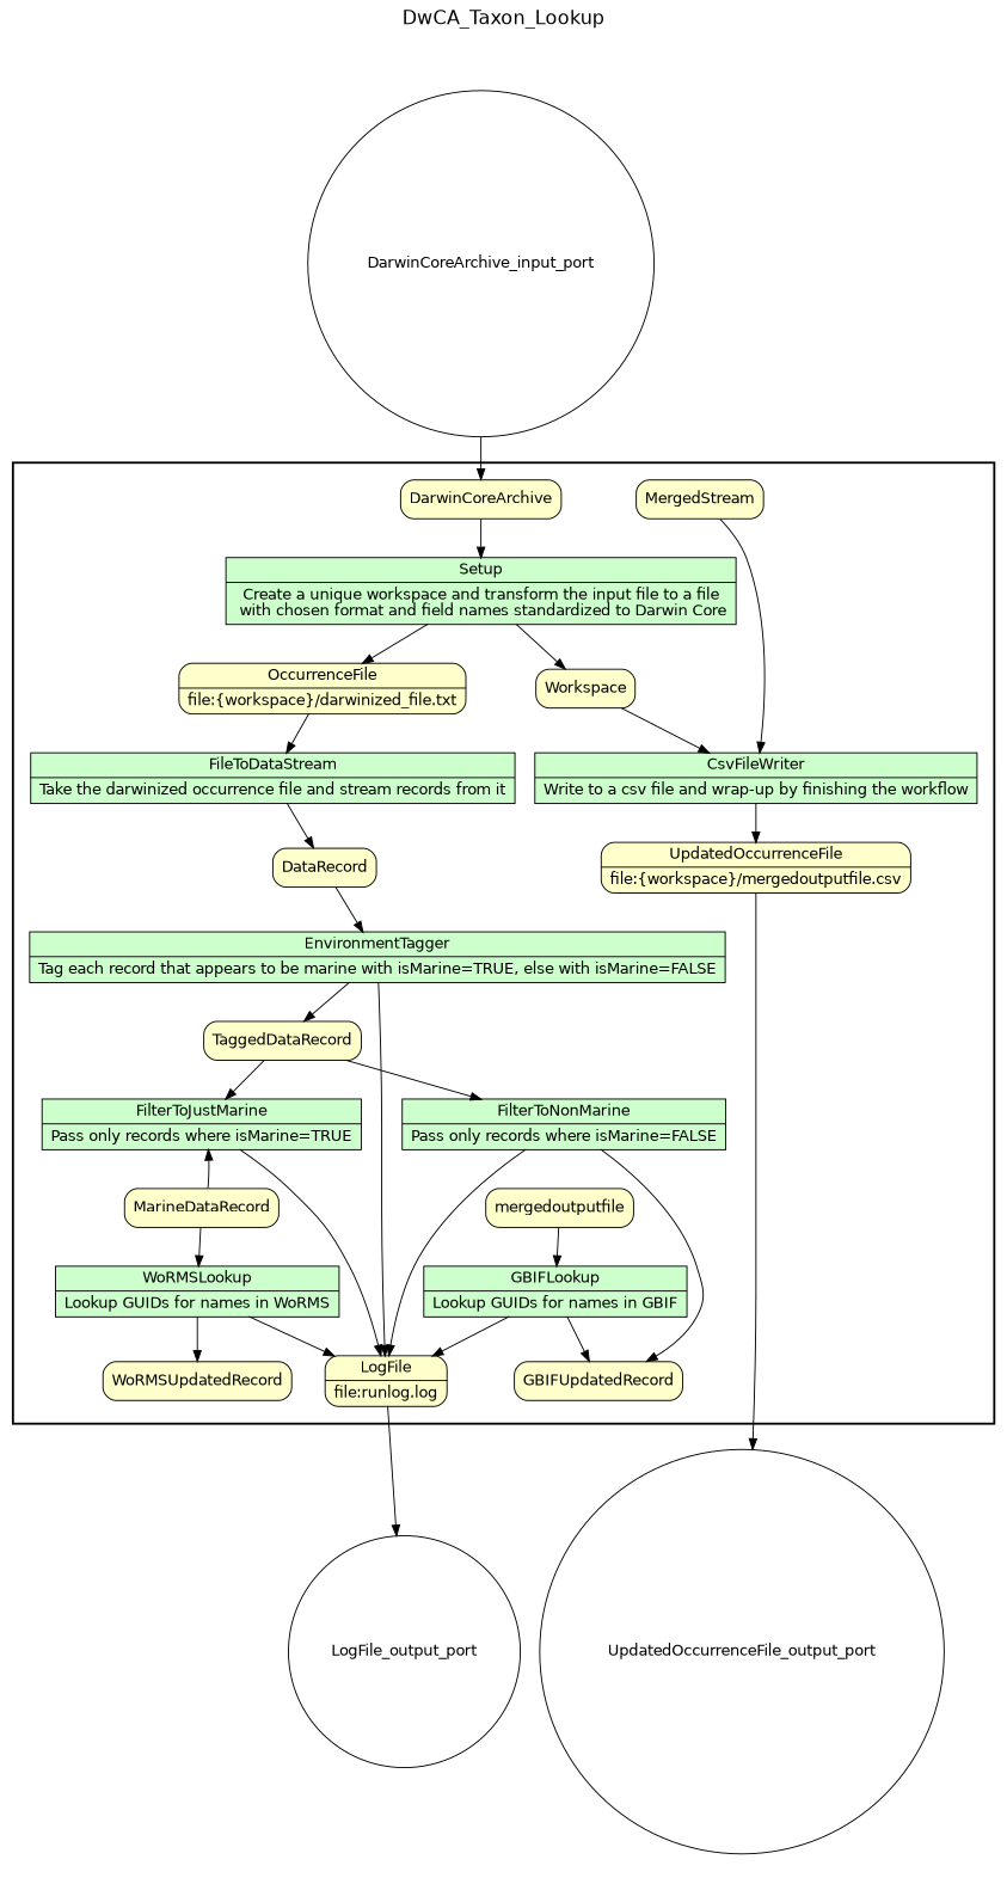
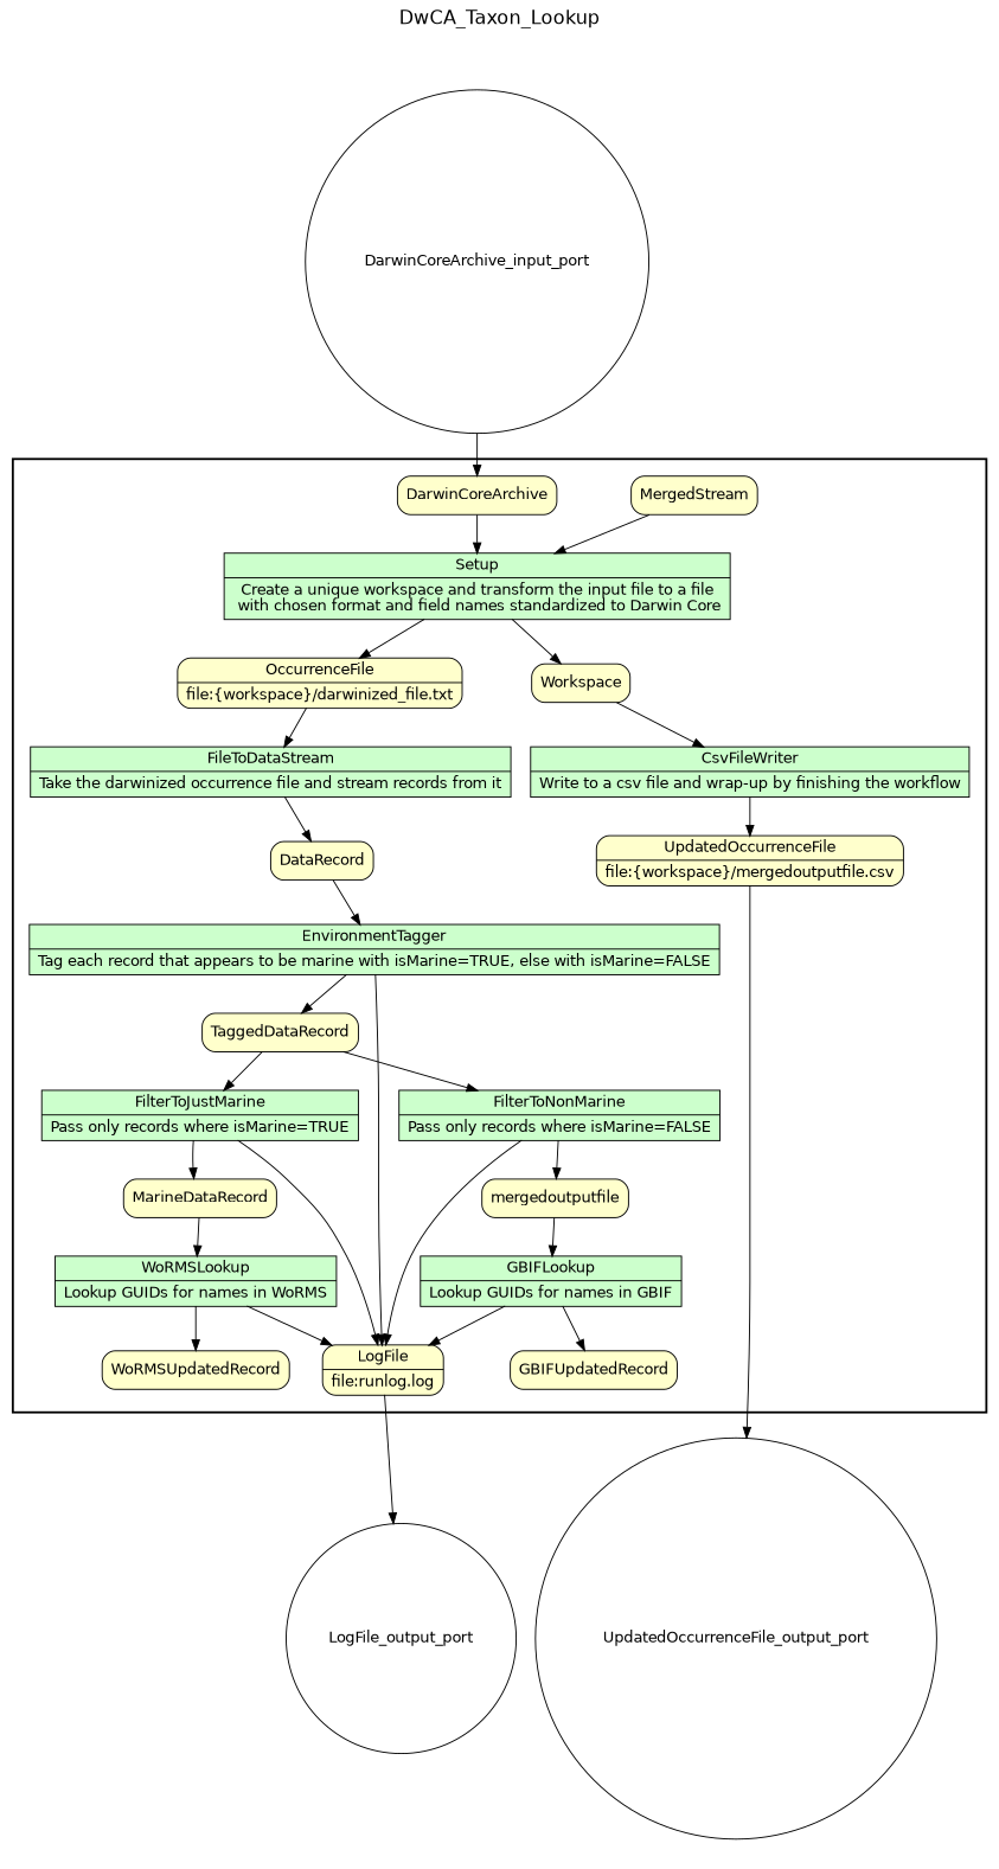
  digraph {
    fontname=Helvetica
    fontsize=18
    label=DwCA_Taxon_Lookup
    labelloc=t
    rankdir=TB
    node [fillcolor="#FFFFCC" fontname=Helvetica peripheries=1 shape=record style="rounded,filled"]
    n1 [fillcolor="#CCFFCC" label="{<f0> Setup |<f1> Create a unique workspace and transform the input file to a file\n with chosen format and field names standardized to Darwin Core}" rankdir=LR style=filled]
    n2 [label="{<f0> OccurrenceFile |<f1> file\:\{workspace\}/darwinized_file.txt}" rankdir=LR]
    Workspace [shape=box]
    n4 [fillcolor="#CCFFCC" label="{<f0> FileToDataStream |<f1> Take the darwinized occurrence file and stream records from it}" rankdir=LR style=filled]
    DataRecord [shape=box]
    n6 [fillcolor="#CCFFCC" label="{<f0> EnvironmentTagger |<f1> Tag each record that appears to be marine with isMarine=TRUE, else with isMarine=FALSE}" rankdir=LR style=filled]
    TaggedDataRecord [shape=box]
    n8 [label="{<f0> LogFile |<f1> file\:runlog.log}" rankdir=LR]
    n9 [fillcolor="#CCFFCC" label="{<f0> FilterToJustMarine |<f1> Pass only records where isMarine=TRUE}" rankdir=LR style=filled]
    MarineDataRecord [shape=box]
    n11 [fillcolor="#CCFFCC" label="{<f0> FilterToNonMarine |<f1> Pass only records where isMarine=FALSE}" rankdir=LR style=filled]
    n12 [label=mergedoutputfile shape=box]
    n13 [fillcolor="#CCFFCC" label="{<f0> WoRMSLookup |<f1> Lookup GUIDs for names in WoRMS}" rankdir=LR style=filled]
    WoRMSUpdatedRecord [shape=box]
    n15 [fillcolor="#CCFFCC" label="{<f0> GBIFLookup |<f1> Lookup GUIDs for names in GBIF}" rankdir=LR style=filled]
    GBIFUpdatedRecord [shape=box]
    MergedStream [shape=box]
    n18 [fillcolor="#CCFFCC" label="{<f0> CsvFileWriter |<f1> Write to a csv file and wrap-up by finishing the workflow}" rankdir=LR style=filled]
    n19 [label="{<f0> UpdatedOccurrenceFile |<f1> file\:\{workspace\}/mergedoutputfile.csv}" rankdir=LR]
    DarwinCoreArchive [shape=box]
    DarwinCoreArchive_input_port [fillcolor="#FFFFFF" shape=circle width=0.2]
    UpdatedOccurrenceFile_output_port [fillcolor="#FFFFFF" shape=circle width=0.2]
    LogFile_output_port [fillcolor="#FFFFFF" shape=circle width=0.2]
    subgraph cluster_1 {
      color=black
      label=""
      penwidth=2
      subgraph cluster_2 {
        color=black
        label=""
        penwidth=0
        n1
        n2
        Workspace
        n4
        DataRecord
        n6
        TaggedDataRecord
        n8
        n9
        MarineDataRecord
        n11
        n12
        n13
        WoRMSUpdatedRecord
        n15
        GBIFUpdatedRecord
        MergedStream
        n18
        n19
        DarwinCoreArchive
      }
    }
    subgraph cluster_3 {
      label=""
      penwidth=0
      subgraph cluster_4 {
        label=""
        penwidth=0
        UpdatedOccurrenceFile_output_port
        LogFile_output_port
      }
    }
    subgraph cluster_5 {
      label=""
      penwidth=0
      subgraph cluster_6 {
        label=""
        penwidth=0
        DarwinCoreArchive_input_port
      }
    }
    n1 -> n2
    n1 -> Workspace
    n2 -> n4
    Workspace -> n18
    n4 -> DataRecord
    DataRecord -> n6
    n6 -> TaggedDataRecord
    n6 -> n8
    TaggedDataRecord -> n9
    TaggedDataRecord -> n11
    n8 -> LogFile_output_port
    n9 -> n8
-   MarineDataRecord -> n9
+   n9 -> MarineDataRecord
    MarineDataRecord -> n13
    n11 -> n8
-   n11 -> GBIFUpdatedRecord
+   n11 -> n12
    n12 -> n15
    n13 -> n8
    n13 -> WoRMSUpdatedRecord
    n15 -> n8
    n15 -> GBIFUpdatedRecord
-   MergedStream -> n18
+   MergedStream -> n1
    n18 -> n19
    n19 -> UpdatedOccurrenceFile_output_port
    DarwinCoreArchive -> n1
    DarwinCoreArchive_input_port -> DarwinCoreArchive
  }
